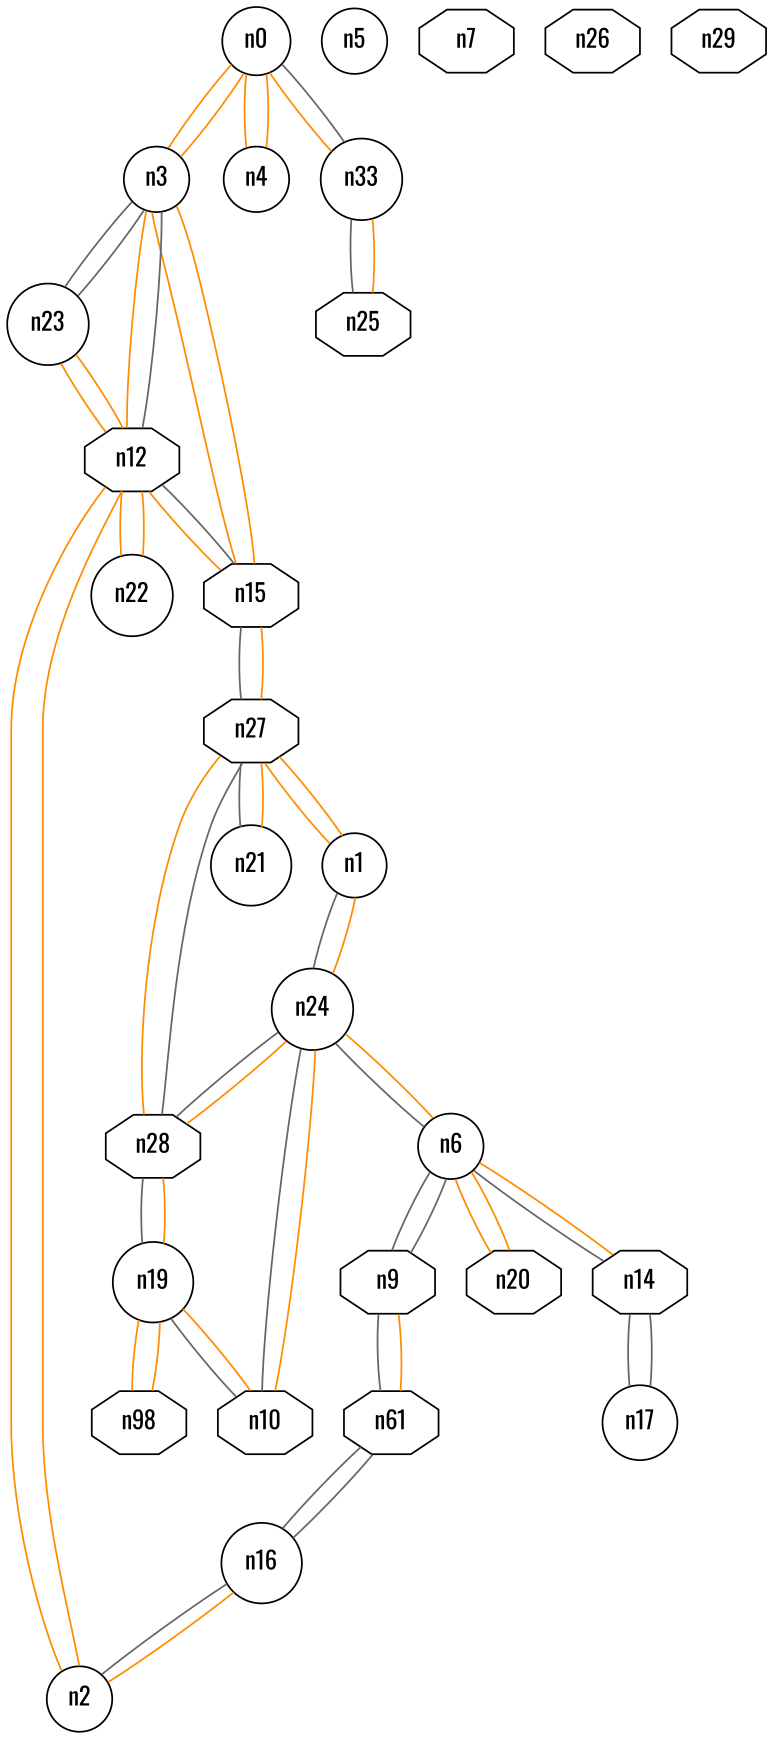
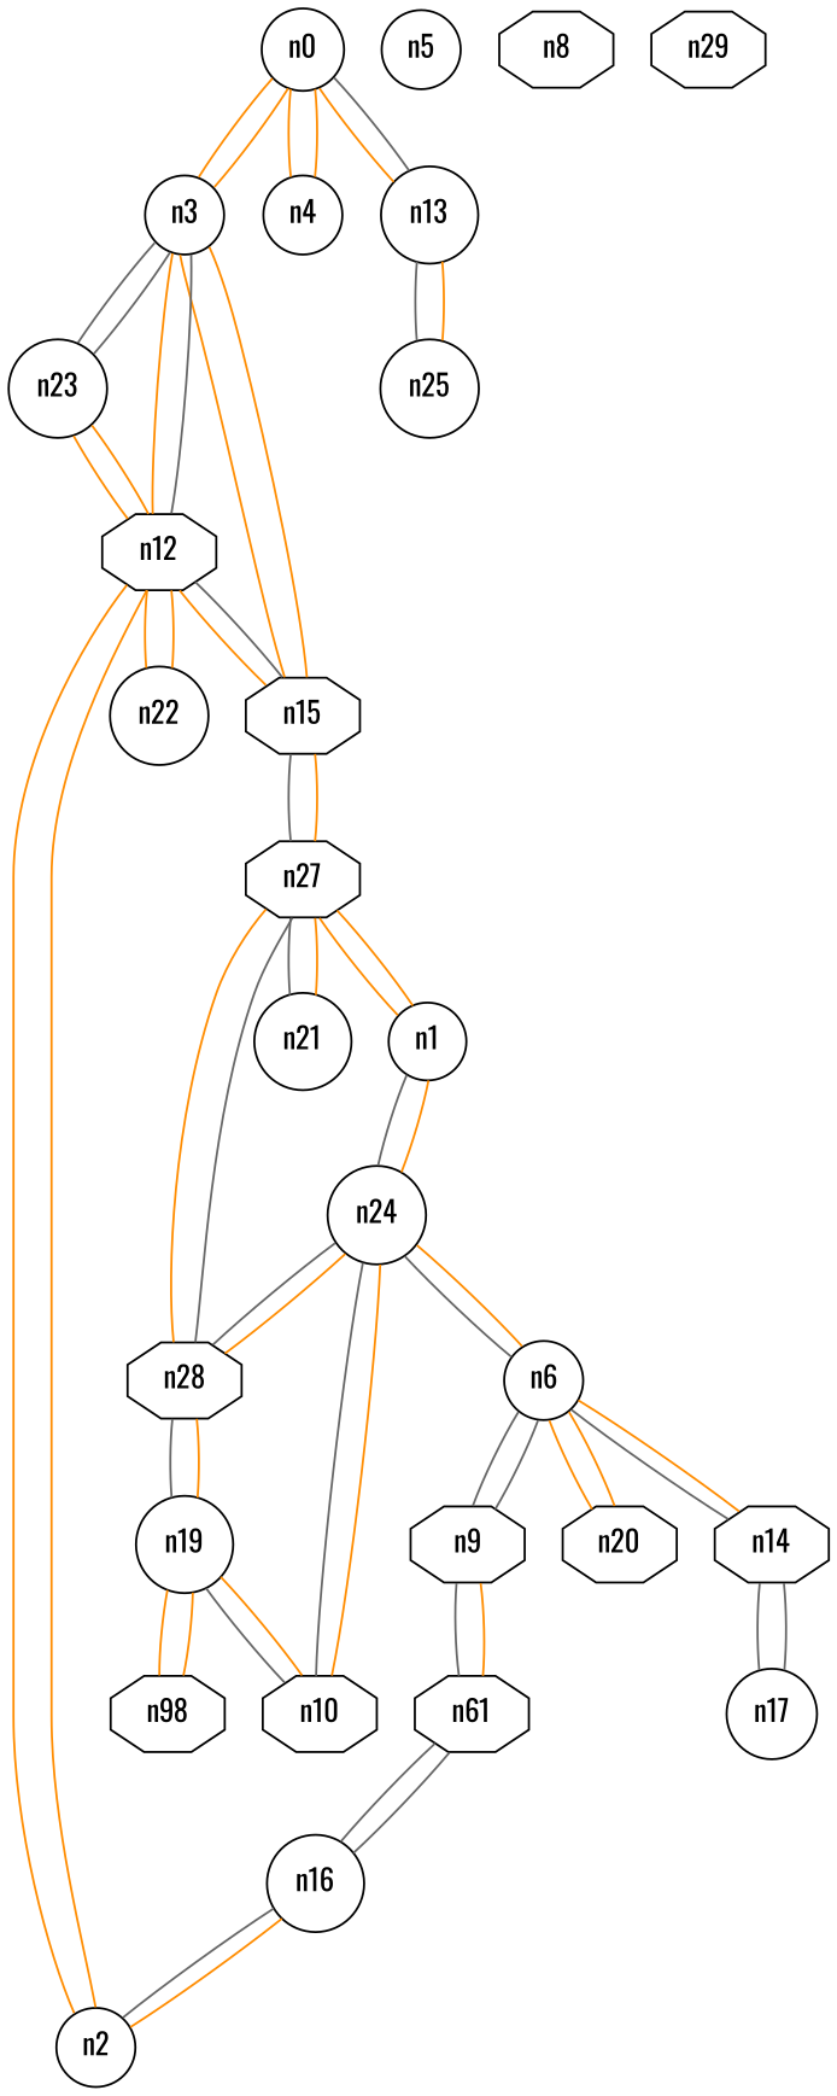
  graph {
    fontname=Oswald
    node [fontname=Oswald shape=circle]
    edge [color=darkorange fontname=Oswald]
    n0
    n3
    n4
-   n13 [label=n33]
+   n13
    n12 [shape=octagon]
    n15 [shape=octagon]
    n23
-   n25 [shape=octagon]
+   n25
    n1
    n24
    n27 [shape=octagon]
    n6
    n10 [shape=octagon]
    n28 [shape=octagon]
    n21
    n2
    n16
    n22
    n11 [label=n61 shape=octagon]
    n5
    n9 [shape=octagon]
    n14 [shape=octagon]
    n20 [shape=octagon]
    n17
-   n7 [shape=octagon]
+   n7 [shape=octagon label=n8]
    n19
    n18 [label=n98 shape=octagon]
-   n26 [shape=octagon]
    n29 [shape=octagon]
    n0 -- n3
    n0 -- n4
    n0 -- n13
    n3 -- n0
    n3 -- n12
    n3 -- n15
    n3 -- n23 [color=gray40]
    n4 -- n0
    n13 -- n0 [color=gray40]
    n13 -- n25 [color=gray40]
    n12 -- n3 [color=gray40]
    n12 -- n15
    n12 -- n23
    n12 -- n2
    n12 -- n22
    n15 -- n3
    n15 -- n12 [color=gray40]
    n15 -- n27 [color=gray40]
    n23 -- n3 [color=gray40]
    n23 -- n12
    n25 -- n13
    n1 -- n24 [color=gray40]
    n1 -- n27
    n24 -- n1
    n24 -- n6 [color=gray40]
    n24 -- n10 [color=gray40]
    n24 -- n28 [color=gray40]
    n27 -- n15
    n27 -- n1
    n27 -- n28
    n27 -- n21 [color=gray40]
    n6 -- n24
    n6 -- n9 [color=gray40]
    n6 -- n14 [color=gray40]
    n6 -- n20
    n10 -- n24
    n10 -- n19
    n28 -- n24
    n28 -- n27 [color=gray40]
    n28 -- n19 [color=gray40]
    n21 -- n27
    n2 -- n12
    n2 -- n16
    n16 -- n2 [color=gray40]
    n16 -- n11 [color=gray40]
    n22 -- n12
    n11 -- n16 [color=gray40]
    n11 -- n9
    n9 -- n6 [color=gray40]
    n9 -- n11 [color=gray40]
    n14 -- n6
    n14 -- n17 [color=gray40]
    n20 -- n6
    n17 -- n14 [color=gray40]
    n19 -- n10 [color=gray40]
    n19 -- n28
    n19 -- n18
    n18 -- n19
  }
